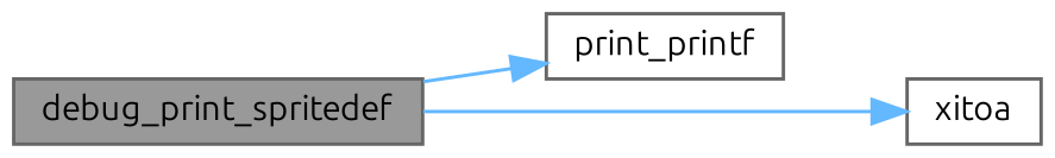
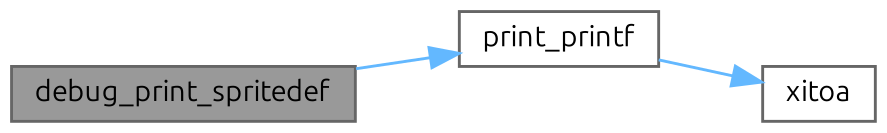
  digraph {
    fontname=Ubuntu
    rankdir=LR
    node [color=grey40 fillcolor=white fontname=Ubuntu fontsize=10 shape=box style=filled]
    edge [color=steelblue1 fontname=Ubuntu fontsize=10 labelfontname=Helvetica labelfontsize=10 style=solid]
    n1 [color=gray40 fillcolor=grey60 fontcolor=black height=0.2 label=debug_print_spritedef width=0.4]
    n2 [height=0.2 label=print_printf width=0.4]
    n3 [height=0.2 label=xitoa width=0.4]
    n1 -> n2
-   n1 -> n3
+   n2 -> n3
  }
